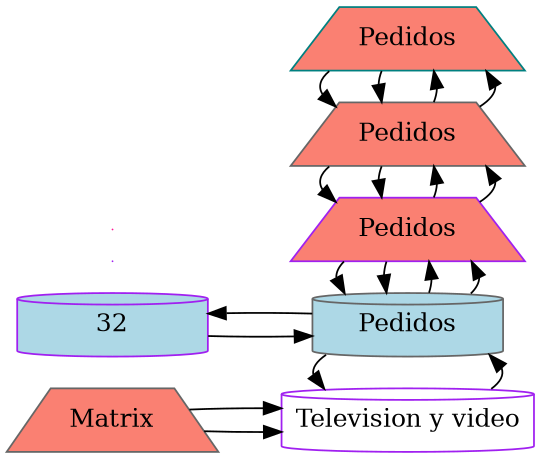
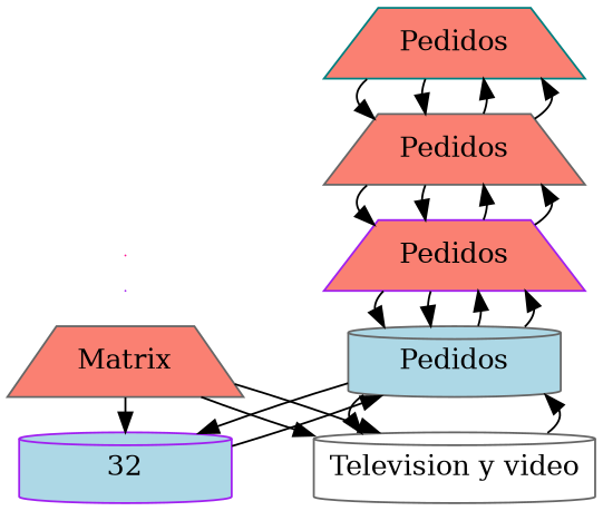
  digraph {
    rankdir=LR
    node [color=gray40 fillcolor=salmon group=2 shape=trapezium style=filled]
    n1 [group=1 label=Matrix width=1.5]
    n2 [color=purple fillcolor=lightblue label=32 shape=cylinder width=1.5]
-   n3 [color=purple fillcolor=white group=1 label="Television y video" shape=cylinder width=1.5]
+   n3 [fillcolor=white group=1 label="Television y video" shape=cylinder width=1.5]
    n4 [fillcolor=lightblue label=Pedidos shape=cylinder width=1.5]
    n5 [color=purple label=Pedidos width=1.5]
    n6 [label=Pedidos width=1.5]
    n7 [color=teal label=Pedidos width=1.5]
    e0 [color=purple fillcolor=lightblue shape=point width=0 group=""]
    e1 [color=deeppink fillcolor=white shape=point width=0 group=""]
    subgraph sub_1 {
      rank=same
      n1
      n2
    }
    subgraph sub_2 {
      rank=same
      n3
      n4
      n5
      n6
      n7
    }
+   n1 -> n2
    n1 -> n3
    n1 -> n3
    n2 -> n4
    n3 -> n4
    n4 -> n2
    n4 -> n3
    n4 -> n5
    n4 -> n5
    n5 -> n4
    n5 -> n4
    n5 -> n6
    n5 -> n6
    n6 -> n5
    n6 -> n5
    n6 -> n7
    n6 -> n7
    n7 -> n6
    n7 -> n6
  }
